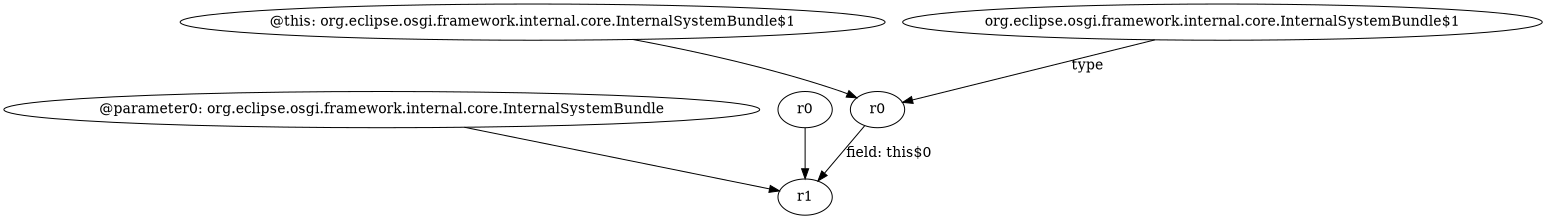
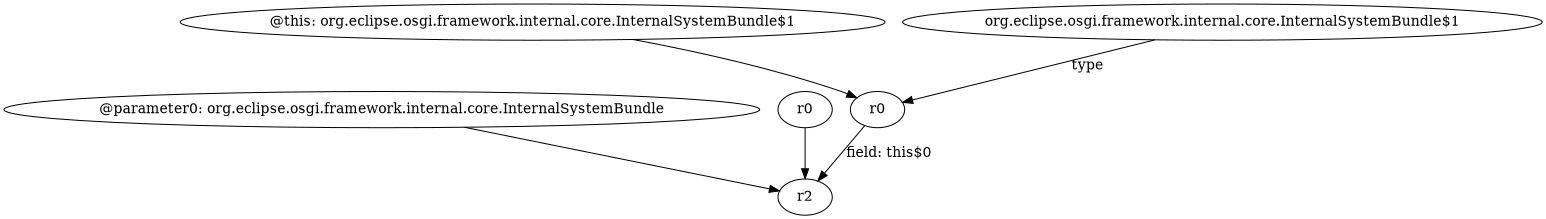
  digraph {
    n1 [label=r0]
-   n2 [label=r1]
+   n2 [label=r2]
    n3 [label="@this: org.eclipse.osgi.framework.internal.core.InternalSystemBundle$1"]
    n4 [label="@parameter0: org.eclipse.osgi.framework.internal.core.InternalSystemBundle"]
    n5 [label="org.eclipse.osgi.framework.internal.core.InternalSystemBundle$1"]
    n6 [label=r0]
    n1 -> n2 [label="field: this$0"]
    n3 -> n1
    n4 -> n2
    n5 -> n1 [label=type]
    n6 -> n2
  }
